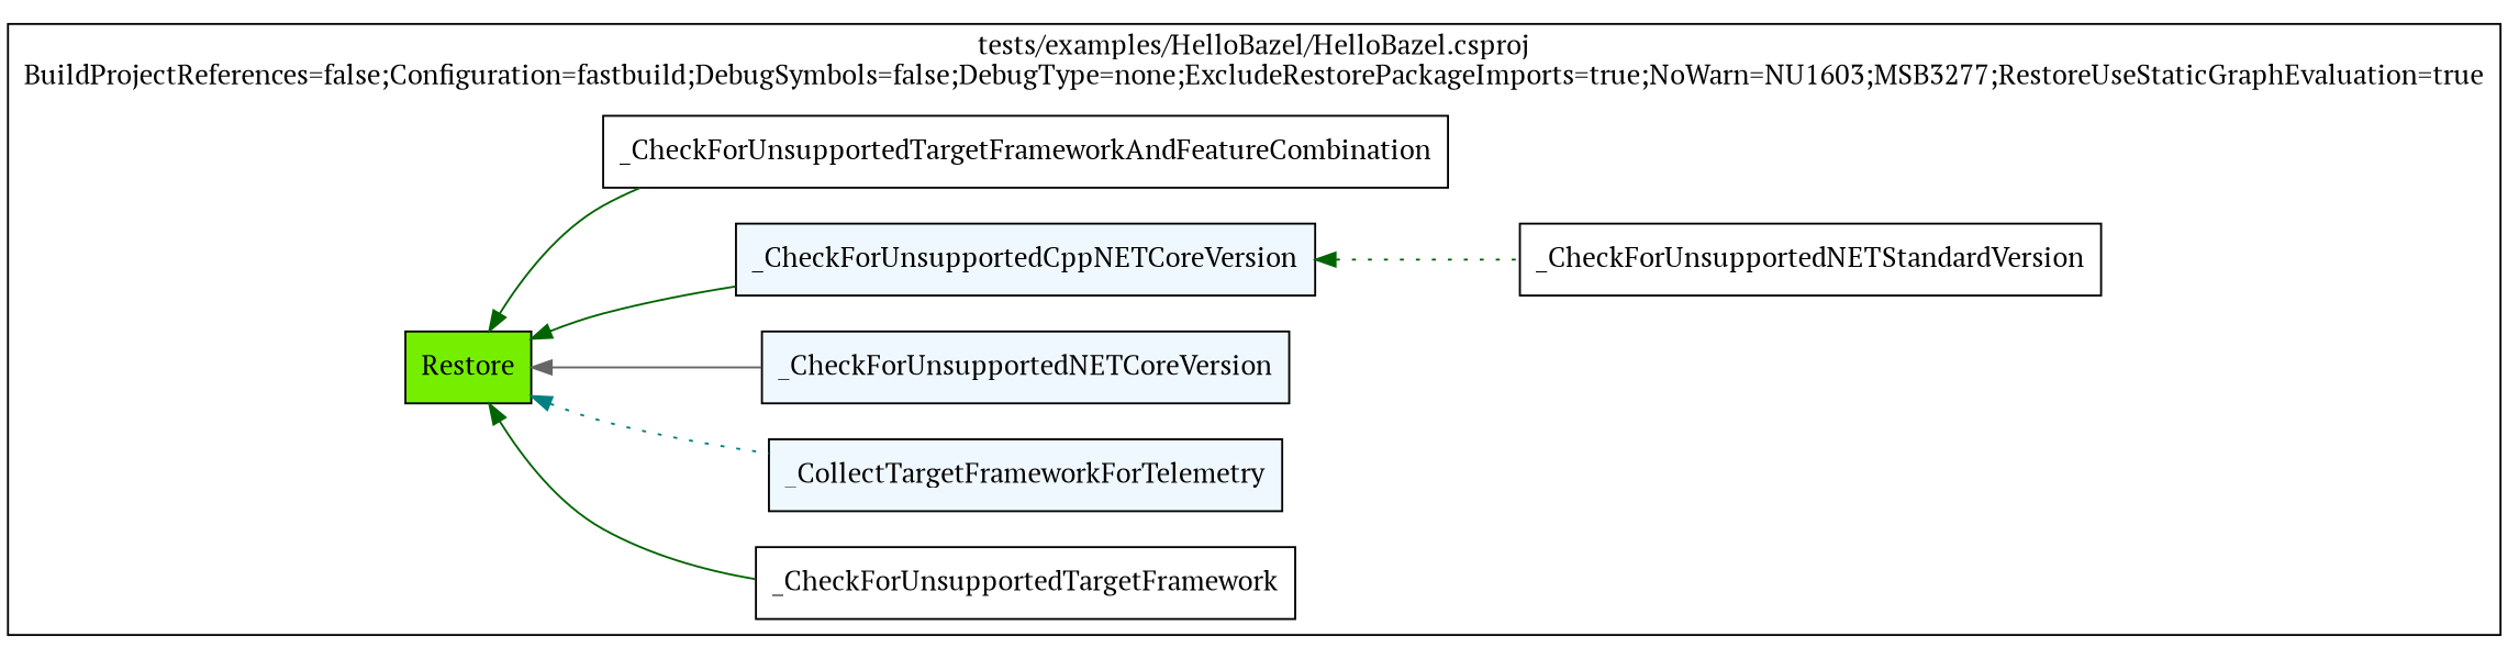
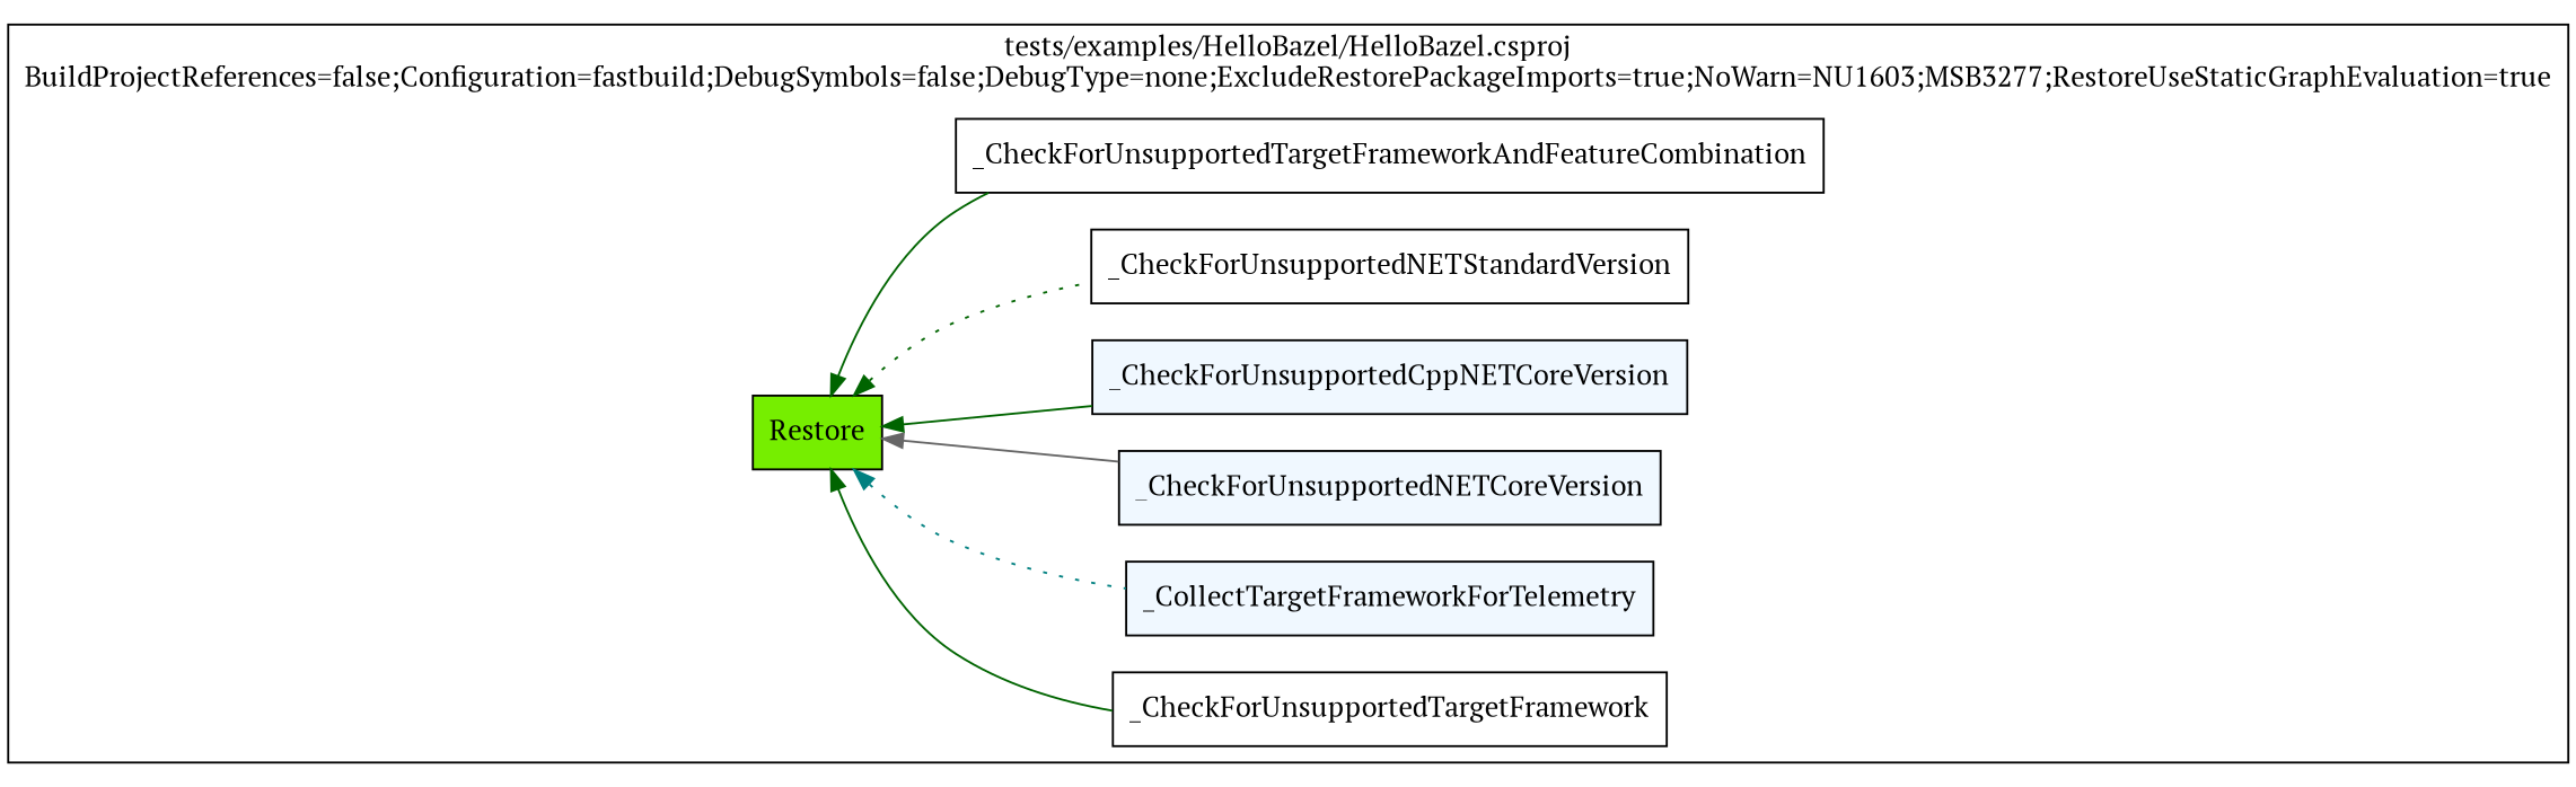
  digraph {
    fontname="PT Serif"
    rankdir=LR
    node [fillcolor=white fontname="PT Serif" shape=box style=filled]
    edge [color=darkgreen dir=back fontname="PT Serif" style=solid]
    n1 [label=<_CheckForUnsupportedTargetFramework>]
    n2 [fillcolor=chartreuse2 label=<Restore>]
    n3 [fillcolor=aliceblue label=<_CollectTargetFrameworkForTelemetry>]
    n4 [fillcolor=aliceblue label=<_CheckForUnsupportedNETCoreVersion>]
    n5 [fillcolor=aliceblue label=<_CheckForUnsupportedCppNETCoreVersion>]
    n6 [label=<_CheckForUnsupportedNETStandardVersion>]
    n7 [label=<_CheckForUnsupportedTargetFrameworkAndFeatureCombination>]
    subgraph cluster_1 {
      label=<tests/examples/HelloBazel/HelloBazel.csproj<br/>BuildProjectReferences=false;Configuration=fastbuild;DebugSymbols=false;DebugType=none;ExcludeRestorePackageImports=true;NoWarn=NU1603;MSB3277;RestoreUseStaticGraphEvaluation=true>
      n1
      n2
      n3
      n4
      n5
      n6
      n7
    }
    n2 -> n1
    n2 -> n3 [color=teal style=dotted]
    n2 -> n4 [color=gray40]
    n2 -> n5
-   n5 -> n6 [style=dotted]
+   n2 -> n6 [style=dotted]
    n2 -> n7
  }
